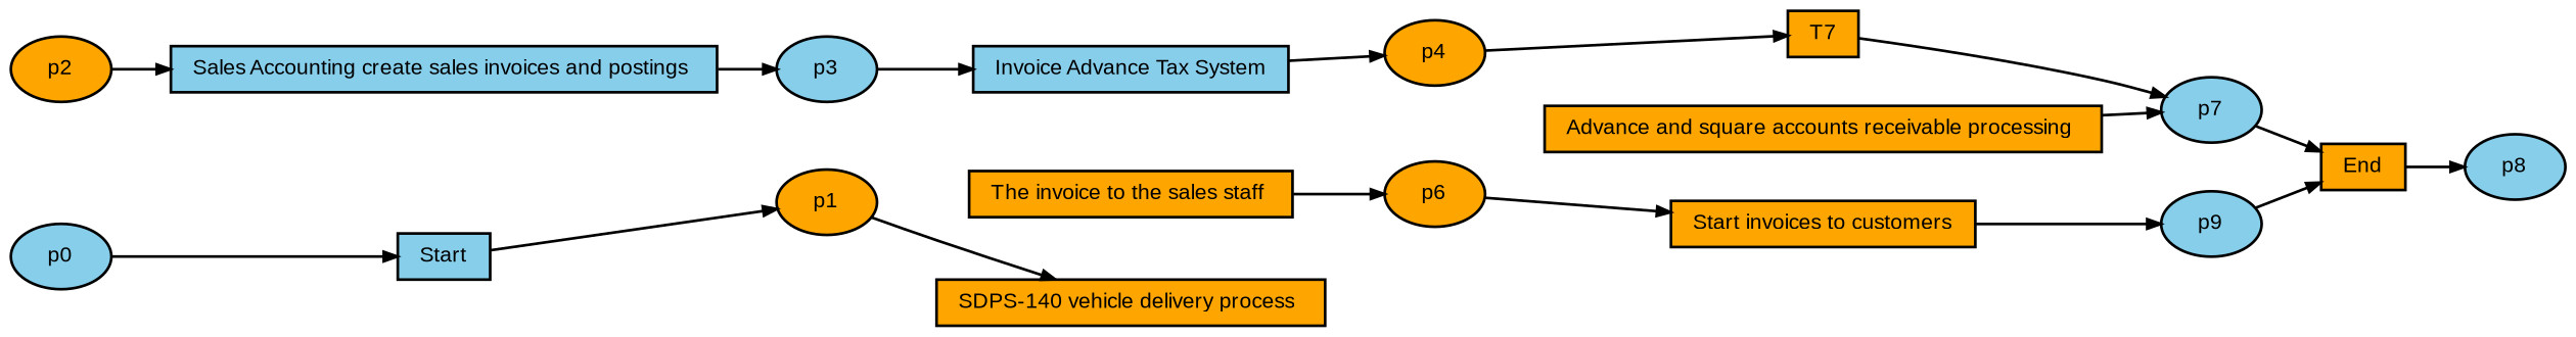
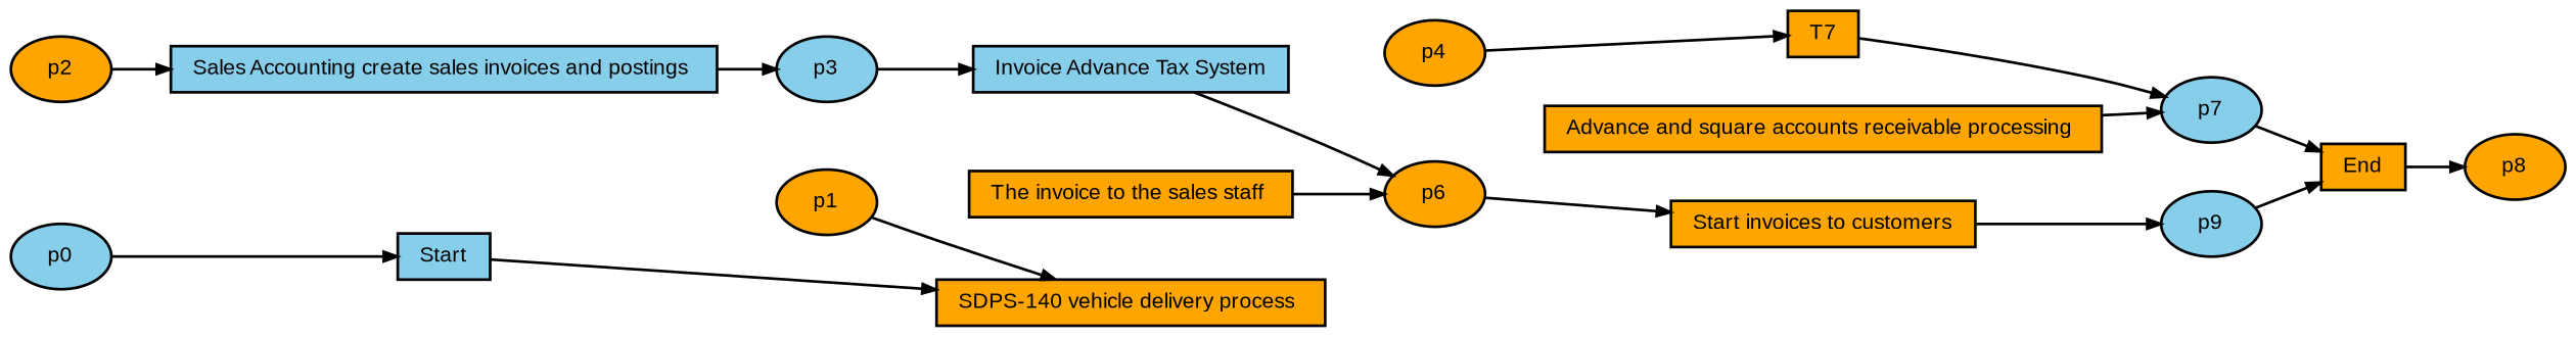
  digraph {
    fontname=Arial
    fontsize=8
    rankdir=LR
    ranksep=.3
    remincross=true
    node [fillcolor=orange fontname=Arial fontsize=8 shape=box style=filled]
    edge [arrowsize=0.5]
    n1 [fillcolor=skyblue height=.2 label=Start width=.2]
    n2 [height=.2 label=p1 shape=oval width=.2]
    n3 [height=.2 label="SDPS-140 vehicle delivery process " width=.2]
    n4 [height=.2 label=p2 shape=oval width=.2]
    n5 [fillcolor=skyblue height=.2 label="Sales Accounting create sales invoices and postings " width=.2]
    n6 [fillcolor=skyblue height=.2 label=p3 shape=oval width=.2]
    n7 [fillcolor=skyblue height=.2 label="Invoice Advance Tax System" width=.2]
    n8 [height=.2 label=p4 shape=oval width=.2]
    n9 [height=.2 label=T7 width=.2]
    n10 [height=.2 label="The invoice to the sales staff " width=.2]
    n11 [height=.2 label=p6 shape=oval width=.2]
    n12 [height=.2 label="Start invoices to customers" width=.2]
    n13 [fillcolor=skyblue height=.2 label=p9 shape=oval width=.2]
    n14 [height=.2 label=End width=.2]
    n15 [height=.2 label="Advance and square accounts receivable processing " width=.2]
    n16 [fillcolor=skyblue height=.2 label=p7 shape=oval width=.2]
-   n17 [fillcolor=skyblue height=.2 label=p8 shape=oval width=.2]
+   n17 [height=.2 label=p8 shape=oval width=.2]
    n18 [fillcolor=skyblue height=.2 label=p0 shape=oval width=.2]
-   n1 -> n2
+   n1 -> n3
    n2 -> n3
    n4 -> n5
    n5 -> n6
    n6 -> n7
-   n7 -> n8
+   n7 -> n11
    n8 -> n9
    n9 -> n16
    n10 -> n11
    n11 -> n12
    n12 -> n13
    n13 -> n14
    n14 -> n17
    n15 -> n16
    n16 -> n14
    n18 -> n1
  }
